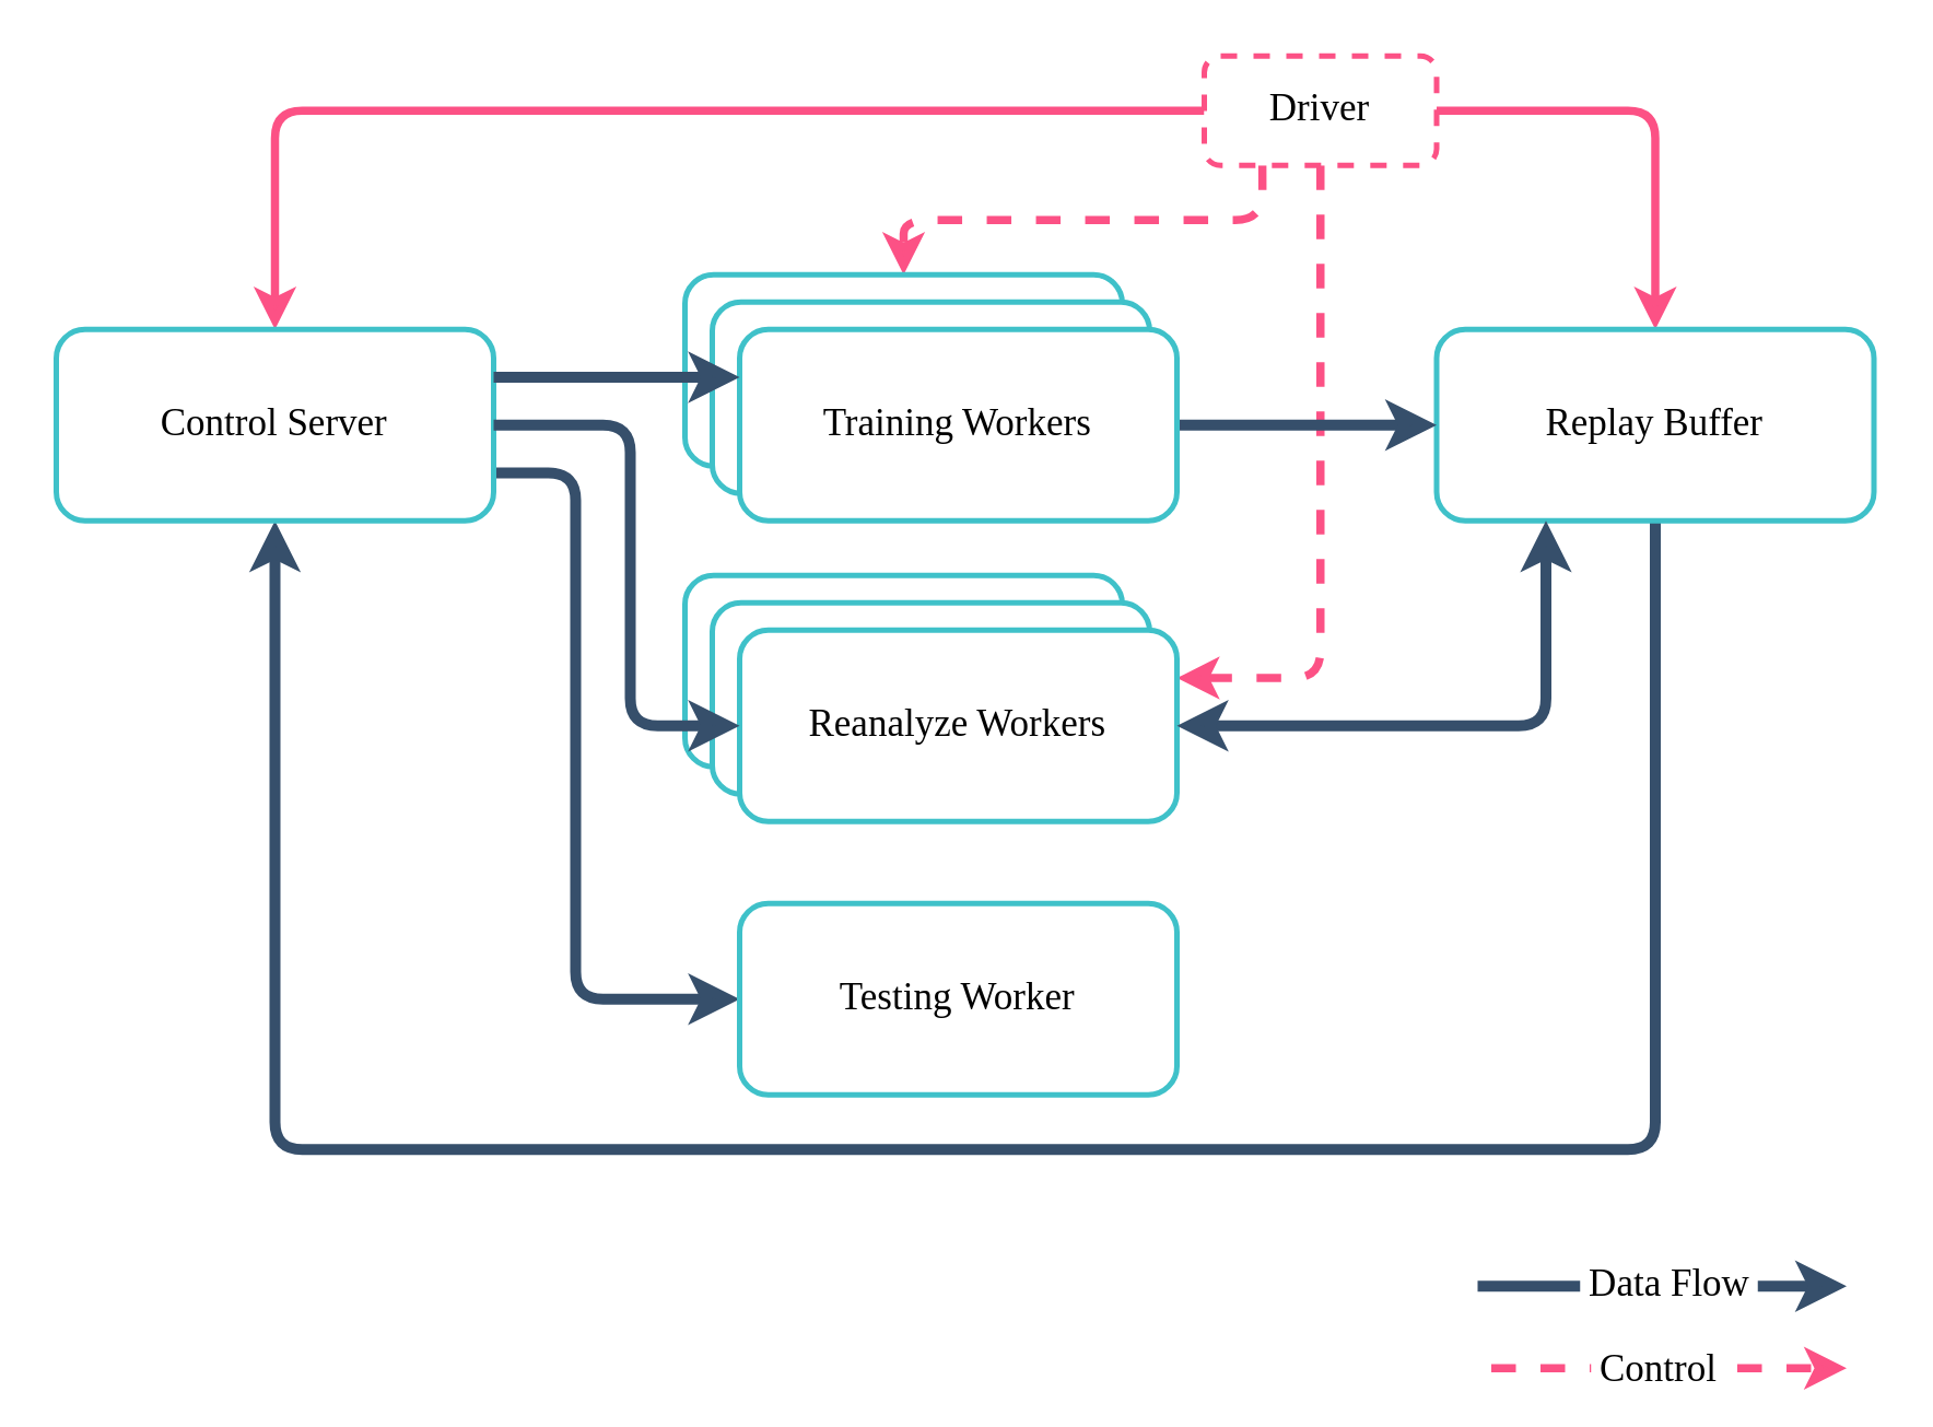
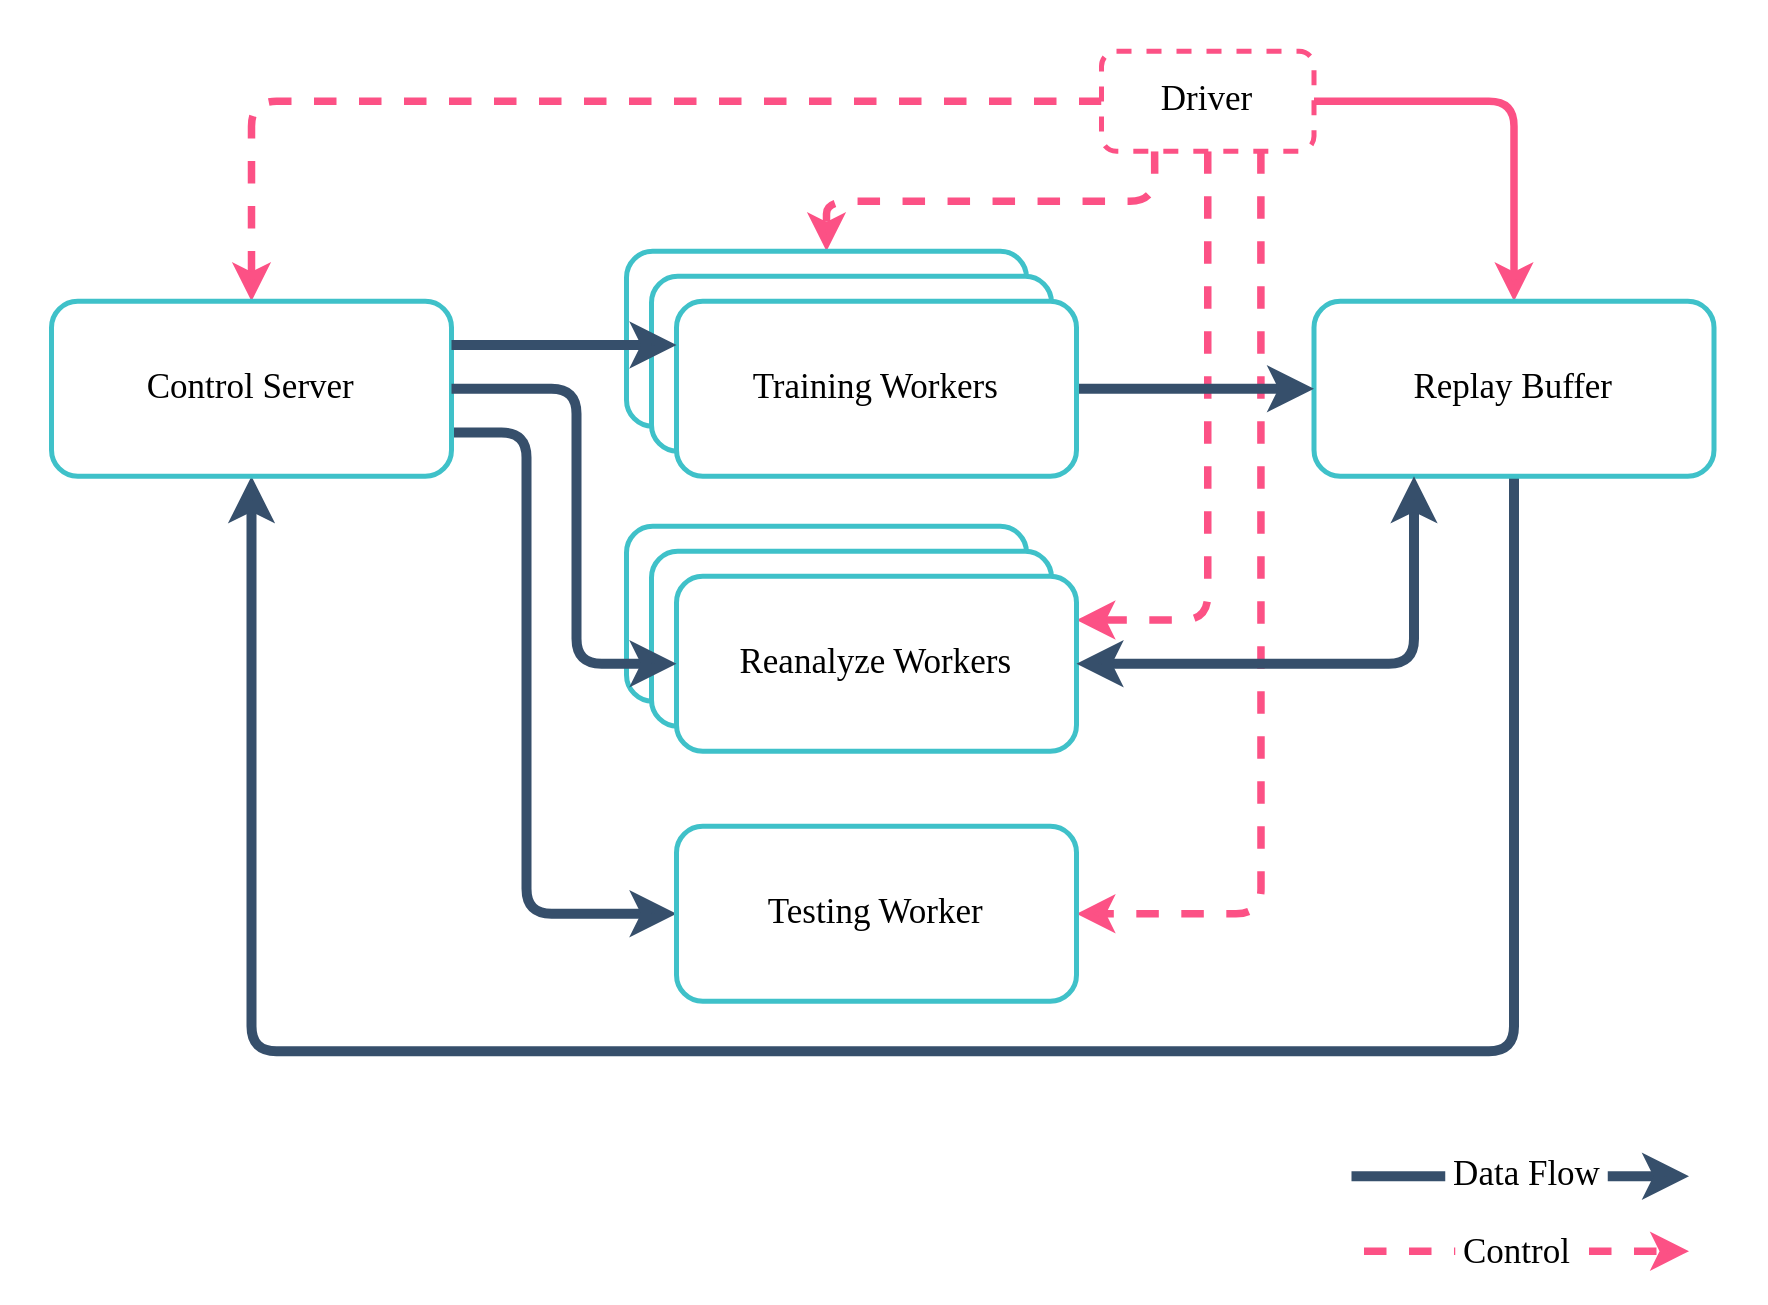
  <mxCell id="0" />
  <mxCell id="1" parent="0" />
- <mxCell id="2" style="edgeStyle=orthogonalEdgeStyle;html=1;exitX=0;exitY=0.5;exitDx=0;exitDy=0;entryX=0.5;entryY=0;entryDx=0;entryDy=0;strokeColor=#FC5185;strokeWidth=3;dashed=0;fontSize=14;fontFamily=Verdana;" parent="1" source="7" target="11" edge="1"><mxGeometry relative="1" as="geometry" /></mxCell>
+ <mxCell id="2" style="edgeStyle=orthogonalEdgeStyle;html=1;exitX=0;exitY=0.5;exitDx=0;exitDy=0;entryX=0.5;entryY=0;entryDx=0;entryDy=0;strokeColor=#FC5185;strokeWidth=3;dashed=1;fontSize=14;fontFamily=Verdana;" parent="1" source="7" target="11" edge="1"><mxGeometry relative="1" as="geometry" /></mxCell>
  <mxCell id="3" style="edgeStyle=orthogonalEdgeStyle;html=1;exitX=0.25;exitY=1;exitDx=0;exitDy=0;entryX=0.5;entryY=0;entryDx=0;entryDy=0;dashed=1;strokeColor=#FC5185;strokeWidth=3;fontSize=14;fontFamily=Verdana;" parent="1" source="7" target="21" edge="1"><mxGeometry relative="1" as="geometry" /></mxCell>
  <mxCell id="4" style="edgeStyle=orthogonalEdgeStyle;html=1;exitX=1;exitY=0.5;exitDx=0;exitDy=0;entryX=0.5;entryY=0;entryDx=0;entryDy=0;dashed=0;strokeColor=#FC5185;strokeWidth=3;fontSize=14;fontFamily=Verdana;" parent="1" source="7" target="9" edge="1"><mxGeometry relative="1" as="geometry" /></mxCell>
  <mxCell id="5" style="edgeStyle=orthogonalEdgeStyle;html=1;exitX=0.5;exitY=1;exitDx=0;exitDy=0;entryX=1;entryY=0.25;entryDx=0;entryDy=0;dashed=1;strokeColor=#FC5185;strokeWidth=3;fontSize=14;fontFamily=Verdana;" parent="1" source="7" target="15" edge="1"><mxGeometry relative="1" as="geometry"><Array as="points"><mxPoint x="483" y="248" /></Array></mxGeometry></mxCell>
+ <mxCell id="6" style="edgeStyle=orthogonalEdgeStyle;html=1;exitX=0.75;exitY=1;exitDx=0;exitDy=0;dashed=1;strokeColor=#FC5185;strokeWidth=3;entryX=1;entryY=0.5;entryDx=0;entryDy=0;fontSize=14;fontFamily=Verdana;" parent="1" source="7" target="18" edge="1"><mxGeometry relative="1" as="geometry" /></mxCell>
  <mxCell id="7" value="Driver" style="whiteSpace=wrap;html=1;fontFamily=Verdana;strokeWidth=2;strokeColor=#FC5185;fontSize=14;rounded=1;dashed=1;" parent="1" vertex="1"><mxGeometry x="440" y="20" width="85" height="40" as="geometry" /></mxCell>
  <mxCell id="8" style="edgeStyle=orthogonalEdgeStyle;html=1;exitX=0.5;exitY=1;exitDx=0;exitDy=0;entryX=0.5;entryY=1;entryDx=0;entryDy=0;strokeColor=#364F6B;strokeWidth=4;fontSize=14;fontFamily=Verdana;" parent="1" source="9" target="11" edge="1"><mxGeometry relative="1" as="geometry"><Array as="points"><mxPoint x="605" y="420" /><mxPoint y="420" x="100" /></Array></mxGeometry></mxCell>
  <mxCell id="9" value="Replay Buffer" style="whiteSpace=wrap;html=1;fontFamily=Verdana;strokeWidth=2;strokeColor=#3FC1C9;fontSize=14;rounded=1;" parent="1" vertex="1"><mxGeometry x="525" y="120" width="160" height="70" as="geometry" /></mxCell>
  <mxCell id="10" style="edgeStyle=orthogonalEdgeStyle;html=1;exitX=1;exitY=0.75;exitDx=0;exitDy=0;entryX=0;entryY=0.5;entryDx=0;entryDy=0;strokeColor=#364F6B;strokeWidth=4;fontSize=14;fontFamily=Verdana;" parent="1" source="11" target="18" edge="1"><mxGeometry relative="1" as="geometry"><Array as="points"><mxPoint x="210" y="173" /><mxPoint x="210" y="365" /></Array></mxGeometry></mxCell>
  <mxCell id="11" value="Control Server" style="whiteSpace=wrap;html=1;fontFamily=Verdana;strokeWidth=2;strokeColor=#3FC1C9;fontSize=14;rounded=1;" parent="1" vertex="1"><mxGeometry x="20" y="120" width="160" height="70" as="geometry" /></mxCell>
  <mxCell id="12" value="" style="group;fontSize=14;fontFamily=Verdana;rounded=1;" parent="1" vertex="1" connectable="0"><mxGeometry x="250" y="210" width="180" height="90" as="geometry" /></mxCell>
  <mxCell id="13" value="Reanalyze Workers" style="whiteSpace=wrap;html=1;fontFamily=Verdana;strokeWidth=2;strokeColor=#3FC1C9;fontSize=14;rounded=1;" parent="12" vertex="1"><mxGeometry width="160" height="70" as="geometry" /></mxCell>
  <mxCell id="14" value="Reanalyze Workers" style="whiteSpace=wrap;html=1;fontFamily=Verdana;strokeWidth=2;strokeColor=#3FC1C9;fontSize=14;rounded=1;" parent="12" vertex="1"><mxGeometry x="10" y="10" width="160" height="70" as="geometry" /></mxCell>
  <mxCell id="15" value="Reanalyze Workers" style="whiteSpace=wrap;html=1;fontFamily=Verdana;strokeWidth=2;strokeColor=#3FC1C9;fontSize=14;rounded=1;" parent="12" vertex="1"><mxGeometry x="20" y="20" width="160" height="70" as="geometry" /></mxCell>
  <mxCell id="16" value="" style="edgeStyle=orthogonalEdgeStyle;html=1;strokeColor=#364F6B;strokeWidth=4;fontSize=14;fontFamily=Verdana;entryX=0;entryY=0.5;entryDx=0;entryDy=0;" parent="1" source="11" target="15" edge="1"><mxGeometry relative="1" as="geometry"><Array as="points"><mxPoint x="230" y="155" /><mxPoint x="230" y="265" /></Array></mxGeometry></mxCell>
  <mxCell id="17" style="edgeStyle=orthogonalEdgeStyle;html=1;exitX=1;exitY=0.5;exitDx=0;exitDy=0;strokeColor=#364F6B;strokeWidth=4;fontSize=14;fontFamily=Verdana;" parent="1" source="23" target="9" edge="1"><mxGeometry relative="1" as="geometry" /></mxCell>
  <mxCell id="18" value="Testing Worker" style="whiteSpace=wrap;html=1;fontFamily=Verdana;strokeWidth=2;strokeColor=#3FC1C9;fontSize=14;rounded=1;" parent="1" vertex="1"><mxGeometry x="270" y="330" width="160" height="70" as="geometry" /></mxCell>
  <mxCell id="19" style="edgeStyle=orthogonalEdgeStyle;html=1;exitX=1;exitY=0.5;exitDx=0;exitDy=0;entryX=0.25;entryY=1;entryDx=0;entryDy=0;strokeColor=#364F6B;strokeWidth=4;fontSize=14;fontFamily=Verdana;startArrow=classic;startFill=1;" parent="1" source="15" target="9" edge="1"><mxGeometry relative="1" as="geometry" /></mxCell>
  <mxCell id="20" value="" style="group;fontSize=14;fontFamily=Verdana;rounded=1;" parent="1" vertex="1" connectable="0"><mxGeometry x="250" y="100" width="180" height="90" as="geometry" /></mxCell>
  <mxCell id="21" value="Training Workers" style="whiteSpace=wrap;html=1;fontFamily=Verdana;strokeWidth=2;strokeColor=#3FC1C9;fontSize=14;rounded=1;" parent="20" vertex="1"><mxGeometry width="160" height="70" as="geometry" /></mxCell>
  <mxCell id="22" value="Training Workers" style="whiteSpace=wrap;html=1;fontFamily=Verdana;strokeWidth=2;strokeColor=#3FC1C9;fontSize=14;rounded=1;" parent="20" vertex="1"><mxGeometry x="10" y="10" width="160" height="70" as="geometry" /></mxCell>
  <mxCell id="23" value="Training Workers" style="whiteSpace=wrap;html=1;fontFamily=Verdana;strokeWidth=2;strokeColor=#3FC1C9;fontSize=14;rounded=1;" parent="20" vertex="1"><mxGeometry x="20" y="20" width="160" height="70" as="geometry" /></mxCell>
  <mxCell id="24" style="edgeStyle=orthogonalEdgeStyle;html=1;exitX=1;exitY=0.25;exitDx=0;exitDy=0;entryX=0;entryY=0.25;entryDx=0;entryDy=0;strokeWidth=4;strokeColor=#364F6B;fontSize=14;fontFamily=Verdana;" parent="1" source="11" target="23" edge="1"><mxGeometry relative="1" as="geometry"><Array as="points"><mxPoint x="240" y="138" /><mxPoint x="240" y="138" /></Array></mxGeometry></mxCell>
  <mxCell id="25" value="&amp;nbsp;Data Flow&amp;nbsp;" style="edgeStyle=orthogonalEdgeStyle;html=1;exitX=1;exitY=0.75;exitDx=0;exitDy=0;strokeColor=#364F6B;strokeWidth=4;fontSize=14;fontFamily=Verdana;" parent="1" edge="1"><mxGeometry x="0.037" relative="1" as="geometry"><mxPoint x="540" y="470" as="sourcePoint" /><mxPoint x="675" y="470" as="targetPoint" /><mxPoint as="offset" /></mxGeometry></mxCell>
  <mxCell id="26" style="edgeStyle=orthogonalEdgeStyle;html=1;dashed=1;strokeColor=#FC5185;strokeWidth=3;fontSize=14;fontFamily=Verdana;fontColor=#000000;" parent="1" edge="1"><mxGeometry relative="1" as="geometry"><mxPoint x="545" y="500" as="sourcePoint" /><mxPoint x="675" y="500" as="targetPoint" /></mxGeometry></mxCell>
  <mxCell id="27" value="&amp;nbsp;Control&amp;nbsp;" style="edgeLabel;html=1;align=center;verticalAlign=middle;resizable=0;points=[];fontSize=14;fontFamily=Verdana;fontColor=#000000;" parent="26" vertex="1" connectable="0"><mxGeometry x="-0.027" y="1" relative="1" as="geometry"><mxPoint x="-3" y="1" as="offset" /></mxGeometry></mxCell>
